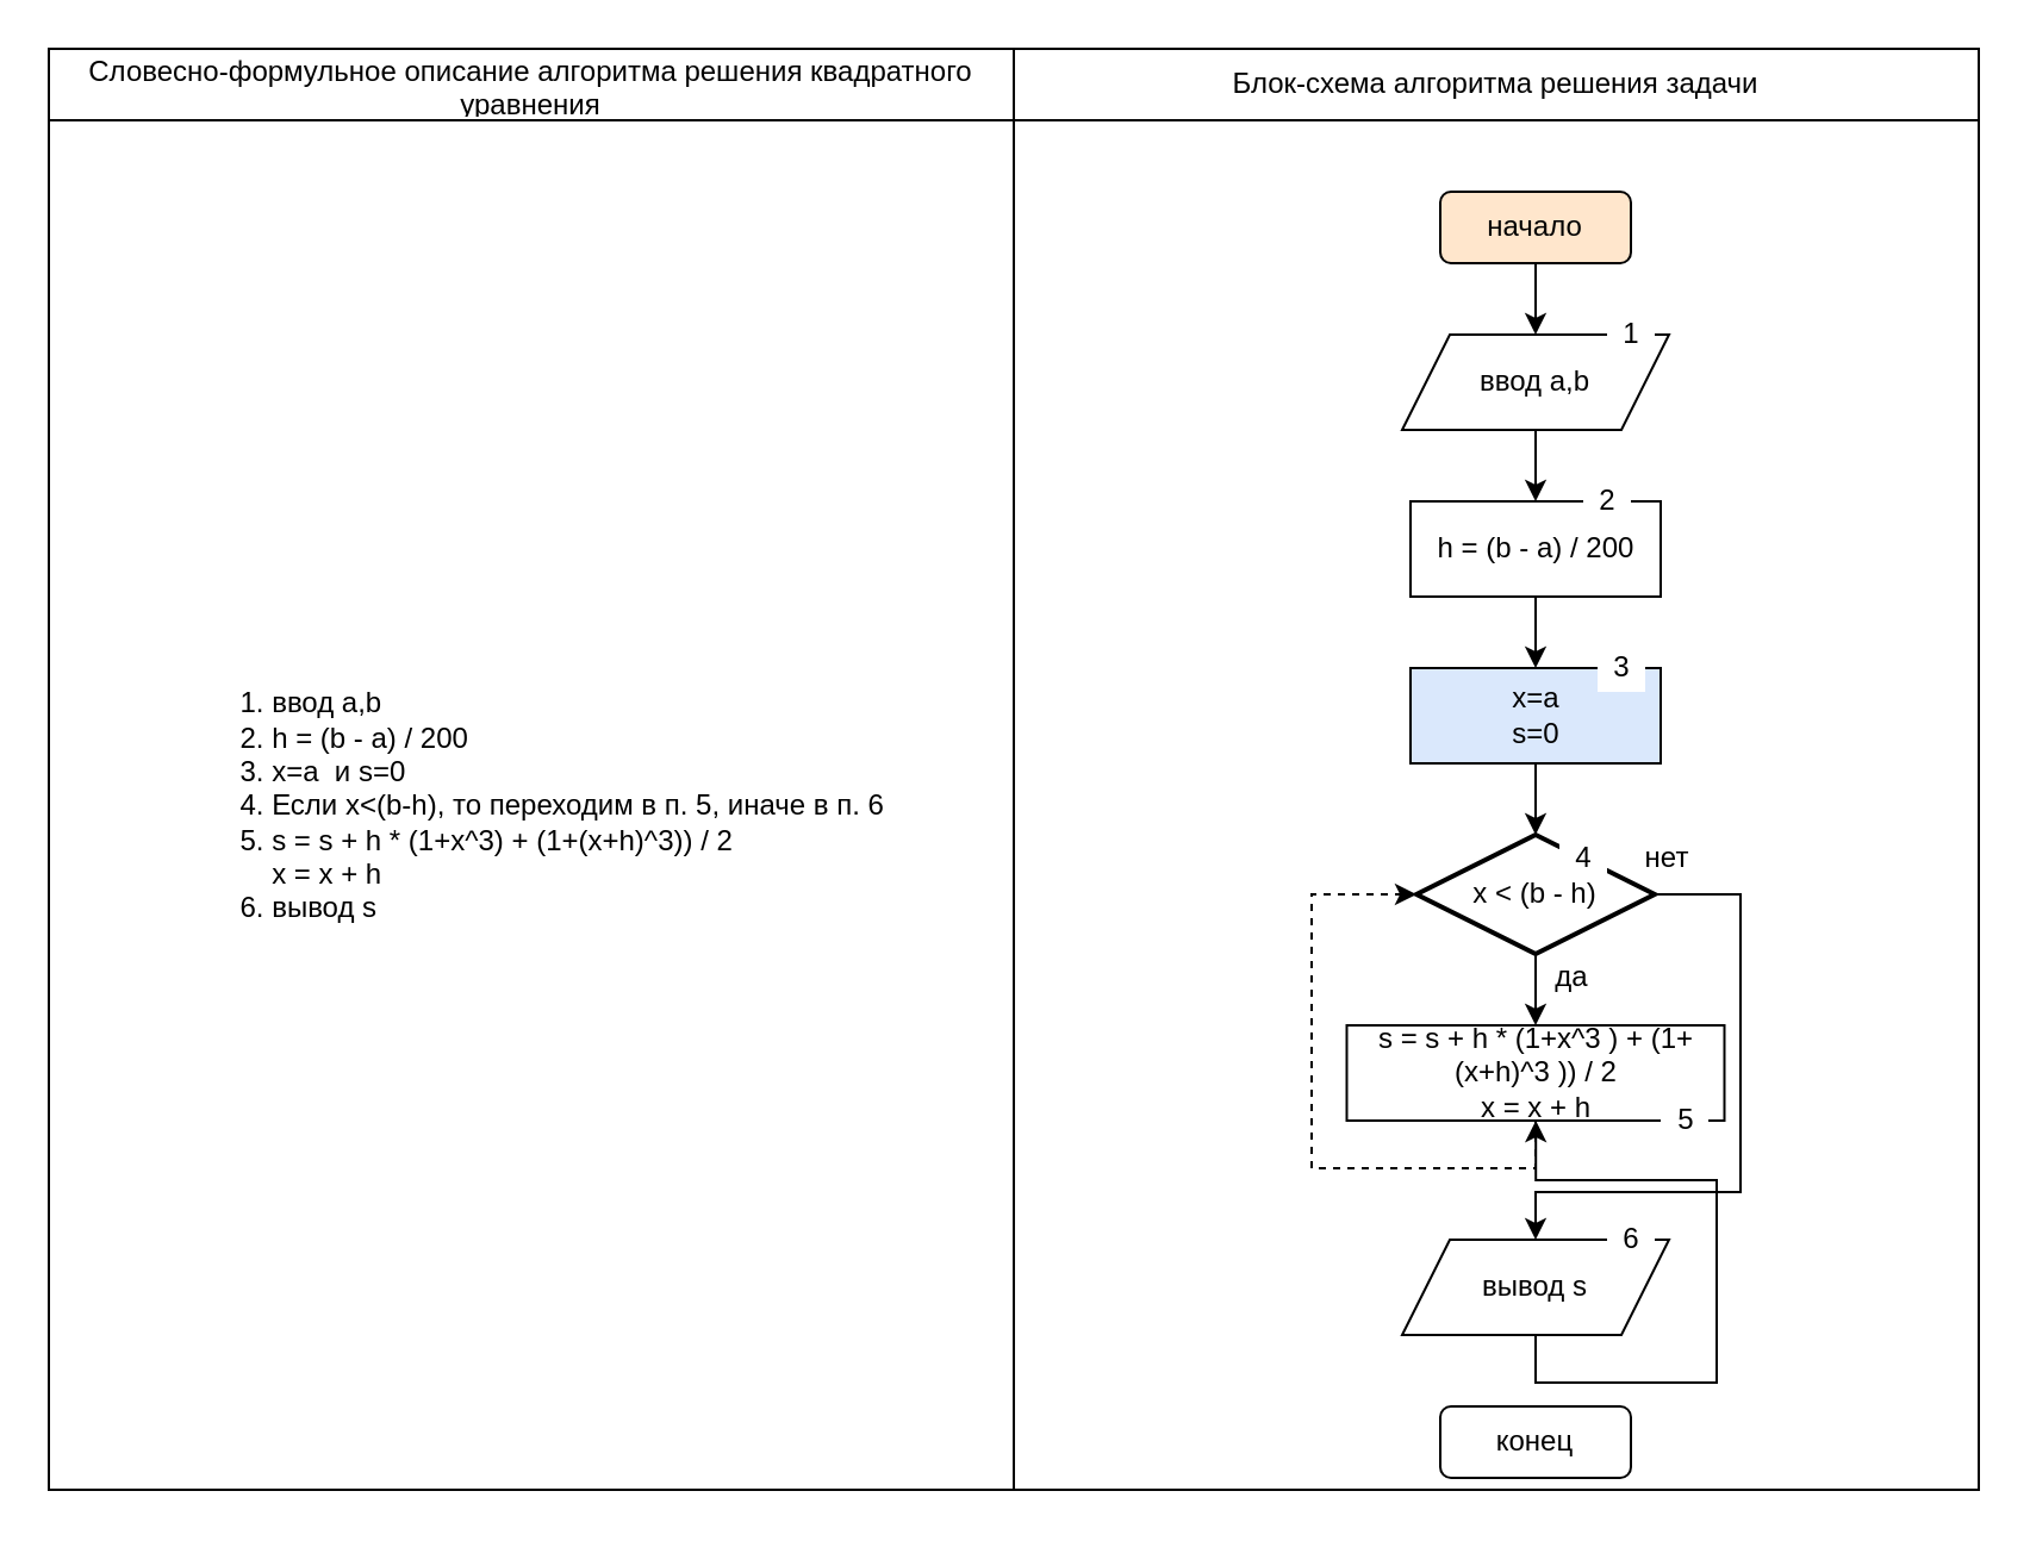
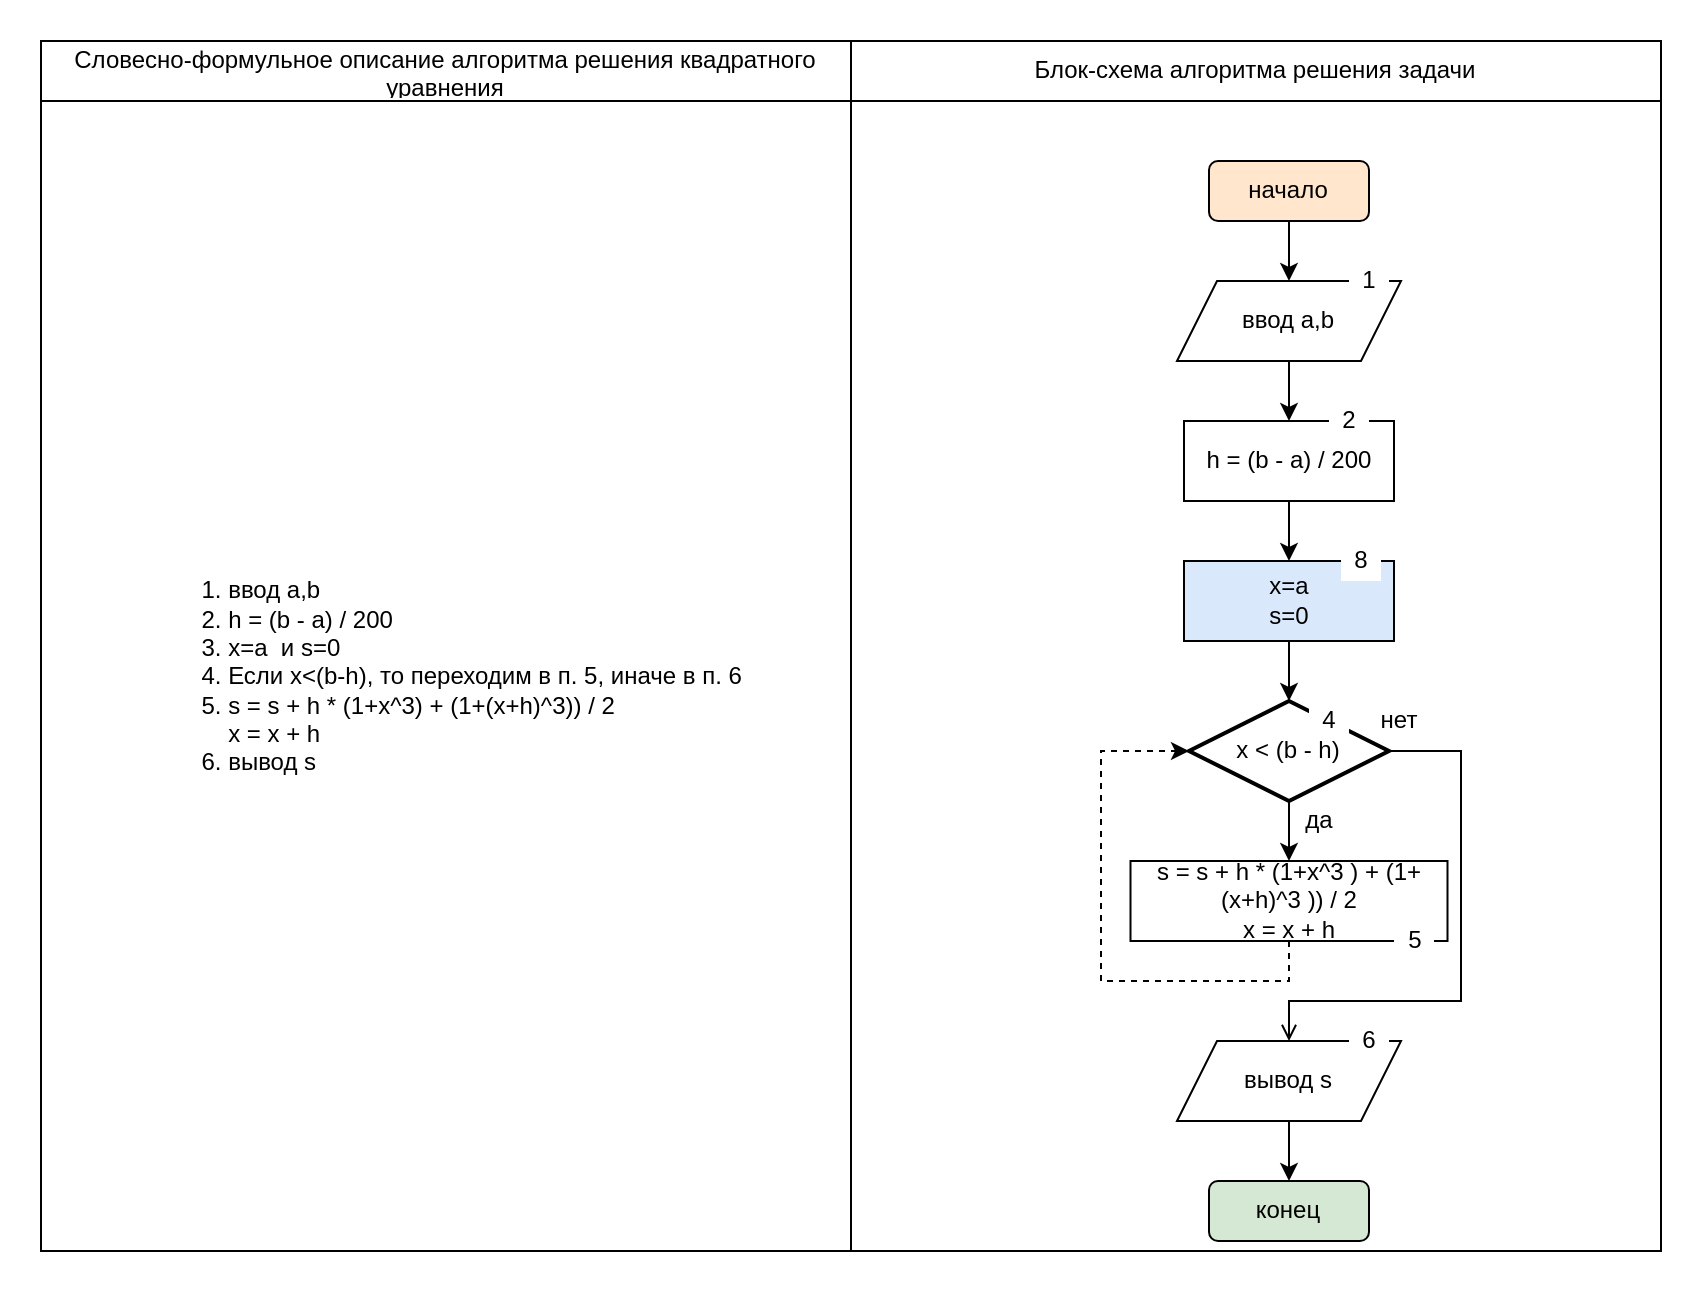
  <mxCell id="0" />
  <mxCell id="1" parent="0" />
  <mxCell id="2" value="" style="shape=table;startSize=0;container=1;collapsible=0;childLayout=tableLayout;" vertex="1" parent="1"><mxGeometry x="20" y="20" width="810" height="605" as="geometry" /></mxCell>
  <mxCell id="3" value="" style="shape=partialRectangle;collapsible=0;dropTarget=0;pointerEvents=0;fillColor=none;top=0;left=0;bottom=0;right=0;points=[[0,0.5],[1,0.5]];portConstraint=eastwest;" vertex="1" parent="2"><mxGeometry width="810" height="30" as="geometry" /></mxCell>
  <mxCell id="4" value="Словесно-формульное описание алгоритма решения квадратного уравнения" style="shape=partialRectangle;html=1;whiteSpace=wrap;connectable=0;overflow=hidden;fillColor=none;top=0;left=0;bottom=0;right=0;pointerEvents=1;" vertex="1" parent="3"><mxGeometry width="405" height="30" as="geometry"><mxRectangle width="405" height="30" as="alternateBounds" /></mxGeometry></mxCell>
  <mxCell id="5" value="Блок-схема алгоритма решения задачи" style="shape=partialRectangle;html=1;whiteSpace=wrap;connectable=0;overflow=hidden;fillColor=none;top=0;left=0;bottom=0;right=0;pointerEvents=1;" vertex="1" parent="3"><mxGeometry x="405" width="405" height="30" as="geometry"><mxRectangle width="405" height="30" as="alternateBounds" /></mxGeometry></mxCell>
  <mxCell id="6" value="" style="shape=partialRectangle;collapsible=0;dropTarget=0;pointerEvents=0;fillColor=none;top=0;left=0;bottom=0;right=0;points=[[0,0.5],[1,0.5]];portConstraint=eastwest;" vertex="1" parent="2"><mxGeometry y="30" width="810" height="575" as="geometry" /></mxCell>
  <mxCell id="7" value="&lt;div align=&quot;left&quot;&gt;&lt;ol&gt;&lt;li&gt;ввод a,b&lt;/li&gt;&lt;li&gt;h = (b - а) / 200&lt;/li&gt;&lt;li&gt;x=a&amp;nbsp; и s=0&lt;/li&gt;&lt;li&gt;Если x&amp;lt;(b-h), то переходим в п. 5, иначе в п. 6&lt;/li&gt;&lt;li&gt;&lt;div&gt;s = s + h * (1+x^3) + (1+(x+h)^3)) / 2&lt;/div&gt;x = x + h&lt;/li&gt;&lt;li&gt;вывод s&lt;br&gt;&lt;/li&gt;&lt;/ol&gt;&lt;/div&gt;" style="shape=partialRectangle;html=1;whiteSpace=wrap;connectable=0;overflow=hidden;fillColor=none;top=0;left=0;bottom=0;right=0;pointerEvents=1;" vertex="1" parent="6"><mxGeometry width="405" height="575" as="geometry"><mxRectangle width="405" height="575" as="alternateBounds" /></mxGeometry></mxCell>
  <mxCell id="8" value="" style="shape=partialRectangle;html=1;whiteSpace=wrap;connectable=0;overflow=hidden;fillColor=none;top=0;left=0;bottom=0;right=0;pointerEvents=1;" vertex="1" parent="6"><mxGeometry x="405" width="405" height="575" as="geometry"><mxRectangle width="405" height="575" as="alternateBounds" /></mxGeometry></mxCell>
  <mxCell id="9" style="edgeStyle=orthogonalEdgeStyle;rounded=0;orthogonalLoop=1;jettySize=auto;html=1;exitX=0.5;exitY=1;exitDx=0;exitDy=0;" edge="1" parent="1" source="10"><mxGeometry relative="1" as="geometry"><mxPoint x="644" y="140" as="targetPoint" /></mxGeometry></mxCell>
  <mxCell id="10" value="начало" style="rounded=1;whiteSpace=wrap;html=1;fillColor=#ffe6cc;" vertex="1" parent="1"><mxGeometry x="604" y="80" width="80" height="30" as="geometry" /></mxCell>
  <mxCell id="11" style="edgeStyle=orthogonalEdgeStyle;rounded=0;orthogonalLoop=1;jettySize=auto;html=1;exitX=0.5;exitY=1;exitDx=0;exitDy=0;" edge="1" parent="1" source="12"><mxGeometry relative="1" as="geometry"><mxPoint x="644" y="210" as="targetPoint" /></mxGeometry></mxCell>
  <mxCell id="12" value="ввод a,b" style="shape=parallelogram;perimeter=parallelogramPerimeter;whiteSpace=wrap;html=1;fixedSize=1;" vertex="1" parent="1"><mxGeometry x="588" y="140" width="112" height="40" as="geometry" /></mxCell>
  <mxCell id="13" style="edgeStyle=orthogonalEdgeStyle;rounded=0;orthogonalLoop=1;jettySize=auto;html=1;exitX=0.5;exitY=1;exitDx=0;exitDy=0;" edge="1" parent="1" source="14"><mxGeometry relative="1" as="geometry"><mxPoint x="644" y="280" as="targetPoint" /></mxGeometry></mxCell>
  <mxCell id="14" value="h = (b - a) / 200" style="rounded=0;whiteSpace=wrap;html=1;" vertex="1" parent="1"><mxGeometry x="591.5" y="210" width="105" height="40" as="geometry" /></mxCell>
  <mxCell id="15" style="edgeStyle=orthogonalEdgeStyle;rounded=0;orthogonalLoop=1;jettySize=auto;html=1;exitX=0.5;exitY=1;exitDx=0;exitDy=0;" edge="1" parent="1" source="16"><mxGeometry relative="1" as="geometry"><mxPoint x="644" y="350" as="targetPoint" /></mxGeometry></mxCell>
  <mxCell id="16" value="&lt;div&gt;x=a&lt;/div&gt;&lt;div&gt;s=0&lt;br&gt;&lt;/div&gt;" style="rounded=0;whiteSpace=wrap;html=1;fillColor=#dae8fc;" vertex="1" parent="1"><mxGeometry x="591.5" y="280" width="105" height="40" as="geometry" /></mxCell>
  <mxCell id="17" style="edgeStyle=orthogonalEdgeStyle;rounded=0;orthogonalLoop=1;jettySize=auto;html=1;exitX=0.5;exitY=1;exitDx=0;exitDy=0;exitPerimeter=0;" edge="1" parent="1" source="19"><mxGeometry relative="1" as="geometry"><mxPoint x="644" y="430" as="targetPoint" /></mxGeometry></mxCell>
- <mxCell id="18" style="edgeStyle=orthogonalEdgeStyle;rounded=0;orthogonalLoop=1;jettySize=auto;html=1;exitX=1;exitY=0.5;exitDx=0;exitDy=0;exitPerimeter=0;" edge="1" parent="1" source="19" target="31"><mxGeometry relative="1" as="geometry"><Array as="points"><mxPoint x="730" y="375" /><mxPoint x="730" y="500" /><mxPoint x="644" y="500" /></Array></mxGeometry></mxCell>
+ <mxCell id="18" style="edgeStyle=orthogonalEdgeStyle;rounded=0;orthogonalLoop=1;jettySize=auto;html=1;exitX=1;exitY=0.5;exitDx=0;exitDy=0;exitPerimeter=0;endArrow=open;" edge="1" parent="1" source="19" target="31"><mxGeometry relative="1" as="geometry"><Array as="points"><mxPoint x="730" y="375" /><mxPoint x="730" y="500" /><mxPoint x="644" y="500" /></Array></mxGeometry></mxCell>
  <mxCell id="19" value="x &amp;lt; (b - h)" style="strokeWidth=2;html=1;shape=mxgraph.flowchart.decision;whiteSpace=wrap;fontFamily=Helvetica;" vertex="1" parent="1"><mxGeometry x="594" y="350" width="100" height="50" as="geometry" /></mxCell>
  <mxCell id="20" style="edgeStyle=orthogonalEdgeStyle;rounded=0;orthogonalLoop=1;jettySize=auto;html=1;exitX=0.5;exitY=1;exitDx=0;exitDy=0;entryX=0;entryY=0.5;entryDx=0;entryDy=0;entryPerimeter=0;dashed=1;" edge="1" parent="1" source="21" target="19"><mxGeometry relative="1" as="geometry"><mxPoint x="644" y="500" as="targetPoint" /><Array as="points"><mxPoint x="644" y="490" /><mxPoint x="550" y="490" /><mxPoint x="550" y="375" /></Array></mxGeometry></mxCell>
  <mxCell id="21" value="&lt;div&gt;s = s + h * (1+x^3 ) + (1+(x+h)^3 )) / 2&lt;/div&gt;x = x + h" style="rounded=0;whiteSpace=wrap;html=1;" vertex="1" parent="1"><mxGeometry x="564.75" y="430" width="158.5" height="40" as="geometry" /></mxCell>
  <mxCell id="22" value="да" style="text;html=1;align=center;verticalAlign=middle;resizable=0;points=[];autosize=1;strokeColor=none;fillColor=none;" vertex="1" parent="1"><mxGeometry x="644" y="400" width="30" height="20" as="geometry" /></mxCell>
  <mxCell id="23" value="нет" style="text;html=1;align=center;verticalAlign=middle;resizable=0;points=[];autosize=1;strokeColor=none;fillColor=none;" vertex="1" parent="1"><mxGeometry x="684" y="350" width="30" height="20" as="geometry" /></mxCell>
- <mxCell id="24" value="конец" style="rounded=1;whiteSpace=wrap;html=1;" vertex="1" parent="1"><mxGeometry x="604" y="590" width="80" height="30" as="geometry" /></mxCell>
+ <mxCell id="24" value="конец" style="rounded=1;whiteSpace=wrap;html=1;fillColor=#d5e8d4;" vertex="1" parent="1"><mxGeometry x="604" y="590" width="80" height="30" as="geometry" /></mxCell>
  <mxCell id="25" value="4" style="text;html=1;align=center;verticalAlign=middle;resizable=0;points=[];autosize=1;strokeColor=none;fillColor=#FFFFFF;" vertex="1" parent="1"><mxGeometry x="654" y="350" width="20" height="20" as="geometry" /></mxCell>
- <mxCell id="26" value="3" style="text;html=1;align=center;verticalAlign=middle;resizable=0;points=[];autosize=1;strokeColor=none;fillColor=#FFFFFF;" vertex="1" parent="1"><mxGeometry x="670" y="270" width="20" height="20" as="geometry" /></mxCell>
+ <mxCell id="26" value="8" style="text;html=1;align=center;verticalAlign=middle;resizable=0;points=[];autosize=1;strokeColor=none;fillColor=#FFFFFF;" vertex="1" parent="1"><mxGeometry x="670" y="270" width="20" height="20" as="geometry" /></mxCell>
  <mxCell id="27" value="2" style="text;html=1;align=center;verticalAlign=middle;resizable=0;points=[];autosize=1;strokeColor=none;fillColor=#FFFFFF;" vertex="1" parent="1"><mxGeometry x="664" y="200" width="20" height="20" as="geometry" /></mxCell>
  <mxCell id="28" value="1" style="text;html=1;align=center;verticalAlign=middle;resizable=0;points=[];autosize=1;strokeColor=none;fillColor=#FFFFFF;" vertex="1" parent="1"><mxGeometry x="674" y="130" width="20" height="20" as="geometry" /></mxCell>
  <mxCell id="29" value="5" style="text;html=1;align=center;verticalAlign=middle;resizable=0;points=[];autosize=1;strokeColor=none;fillColor=#FFFFFF;" vertex="1" parent="1"><mxGeometry x="696.5" y="460" width="20" height="20" as="geometry" /></mxCell>
- <mxCell id="30" style="edgeStyle=orthogonalEdgeStyle;rounded=0;orthogonalLoop=1;jettySize=auto;html=1;exitX=0.5;exitY=1;exitDx=0;exitDy=0;" edge="1" parent="1" source="31" target="21"><mxGeometry relative="1" as="geometry" /></mxCell>
+ <mxCell id="30" style="edgeStyle=orthogonalEdgeStyle;rounded=0;orthogonalLoop=1;jettySize=auto;html=1;exitX=0.5;exitY=1;exitDx=0;exitDy=0;entryX=0.5;entryY=0;entryDx=0;entryDy=0;" edge="1" parent="1" source="31" target="24"><mxGeometry relative="1" as="geometry" /></mxCell>
  <mxCell id="31" value="вывод s" style="shape=parallelogram;perimeter=parallelogramPerimeter;whiteSpace=wrap;html=1;fixedSize=1;" vertex="1" parent="1"><mxGeometry x="588" y="520" width="112" height="40" as="geometry" /></mxCell>
  <mxCell id="32" value="6" style="text;html=1;align=center;verticalAlign=middle;resizable=0;points=[];autosize=1;strokeColor=none;fillColor=#FFFFFF;" vertex="1" parent="1"><mxGeometry x="674" y="510" width="20" height="20" as="geometry" /></mxCell>
